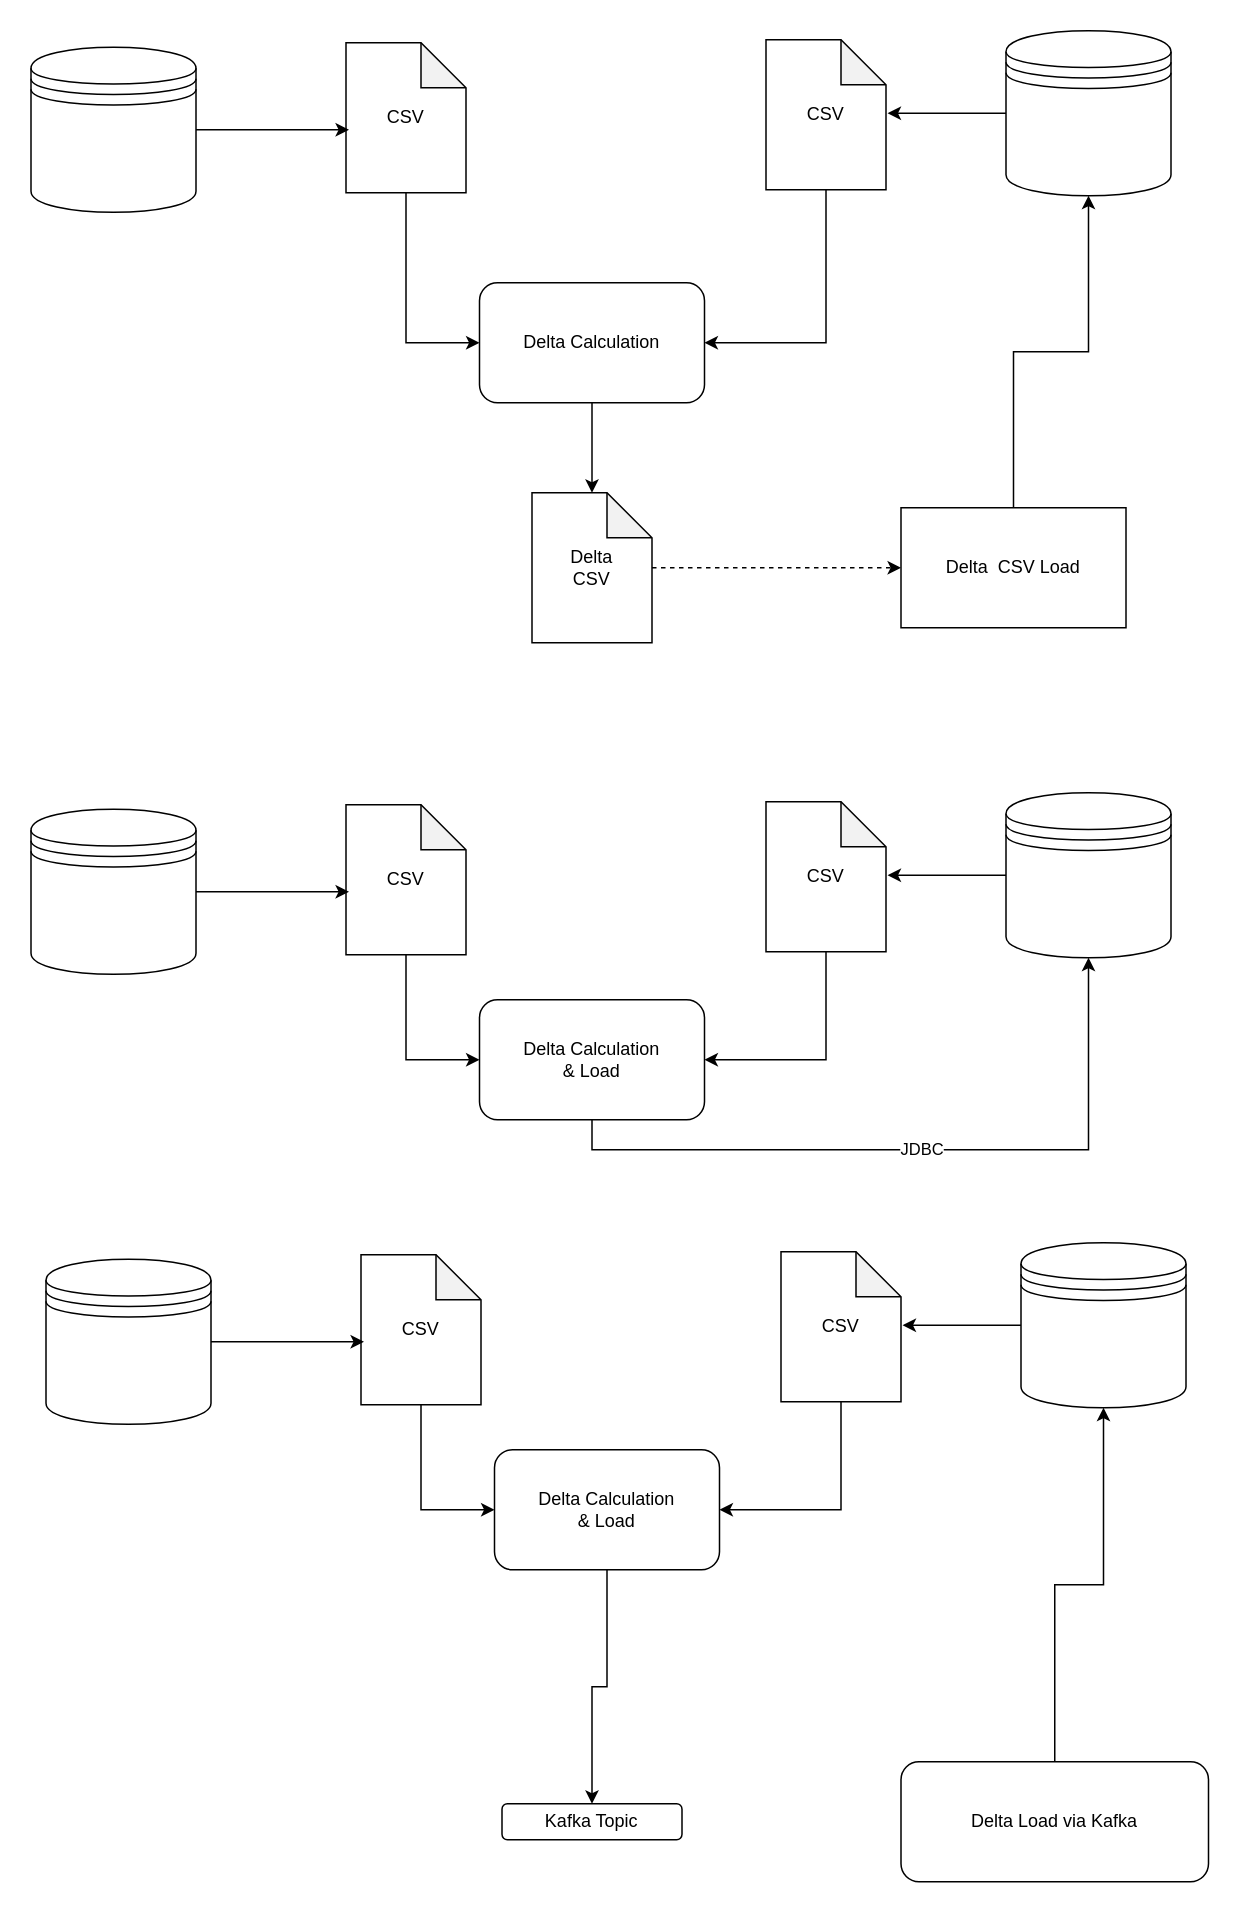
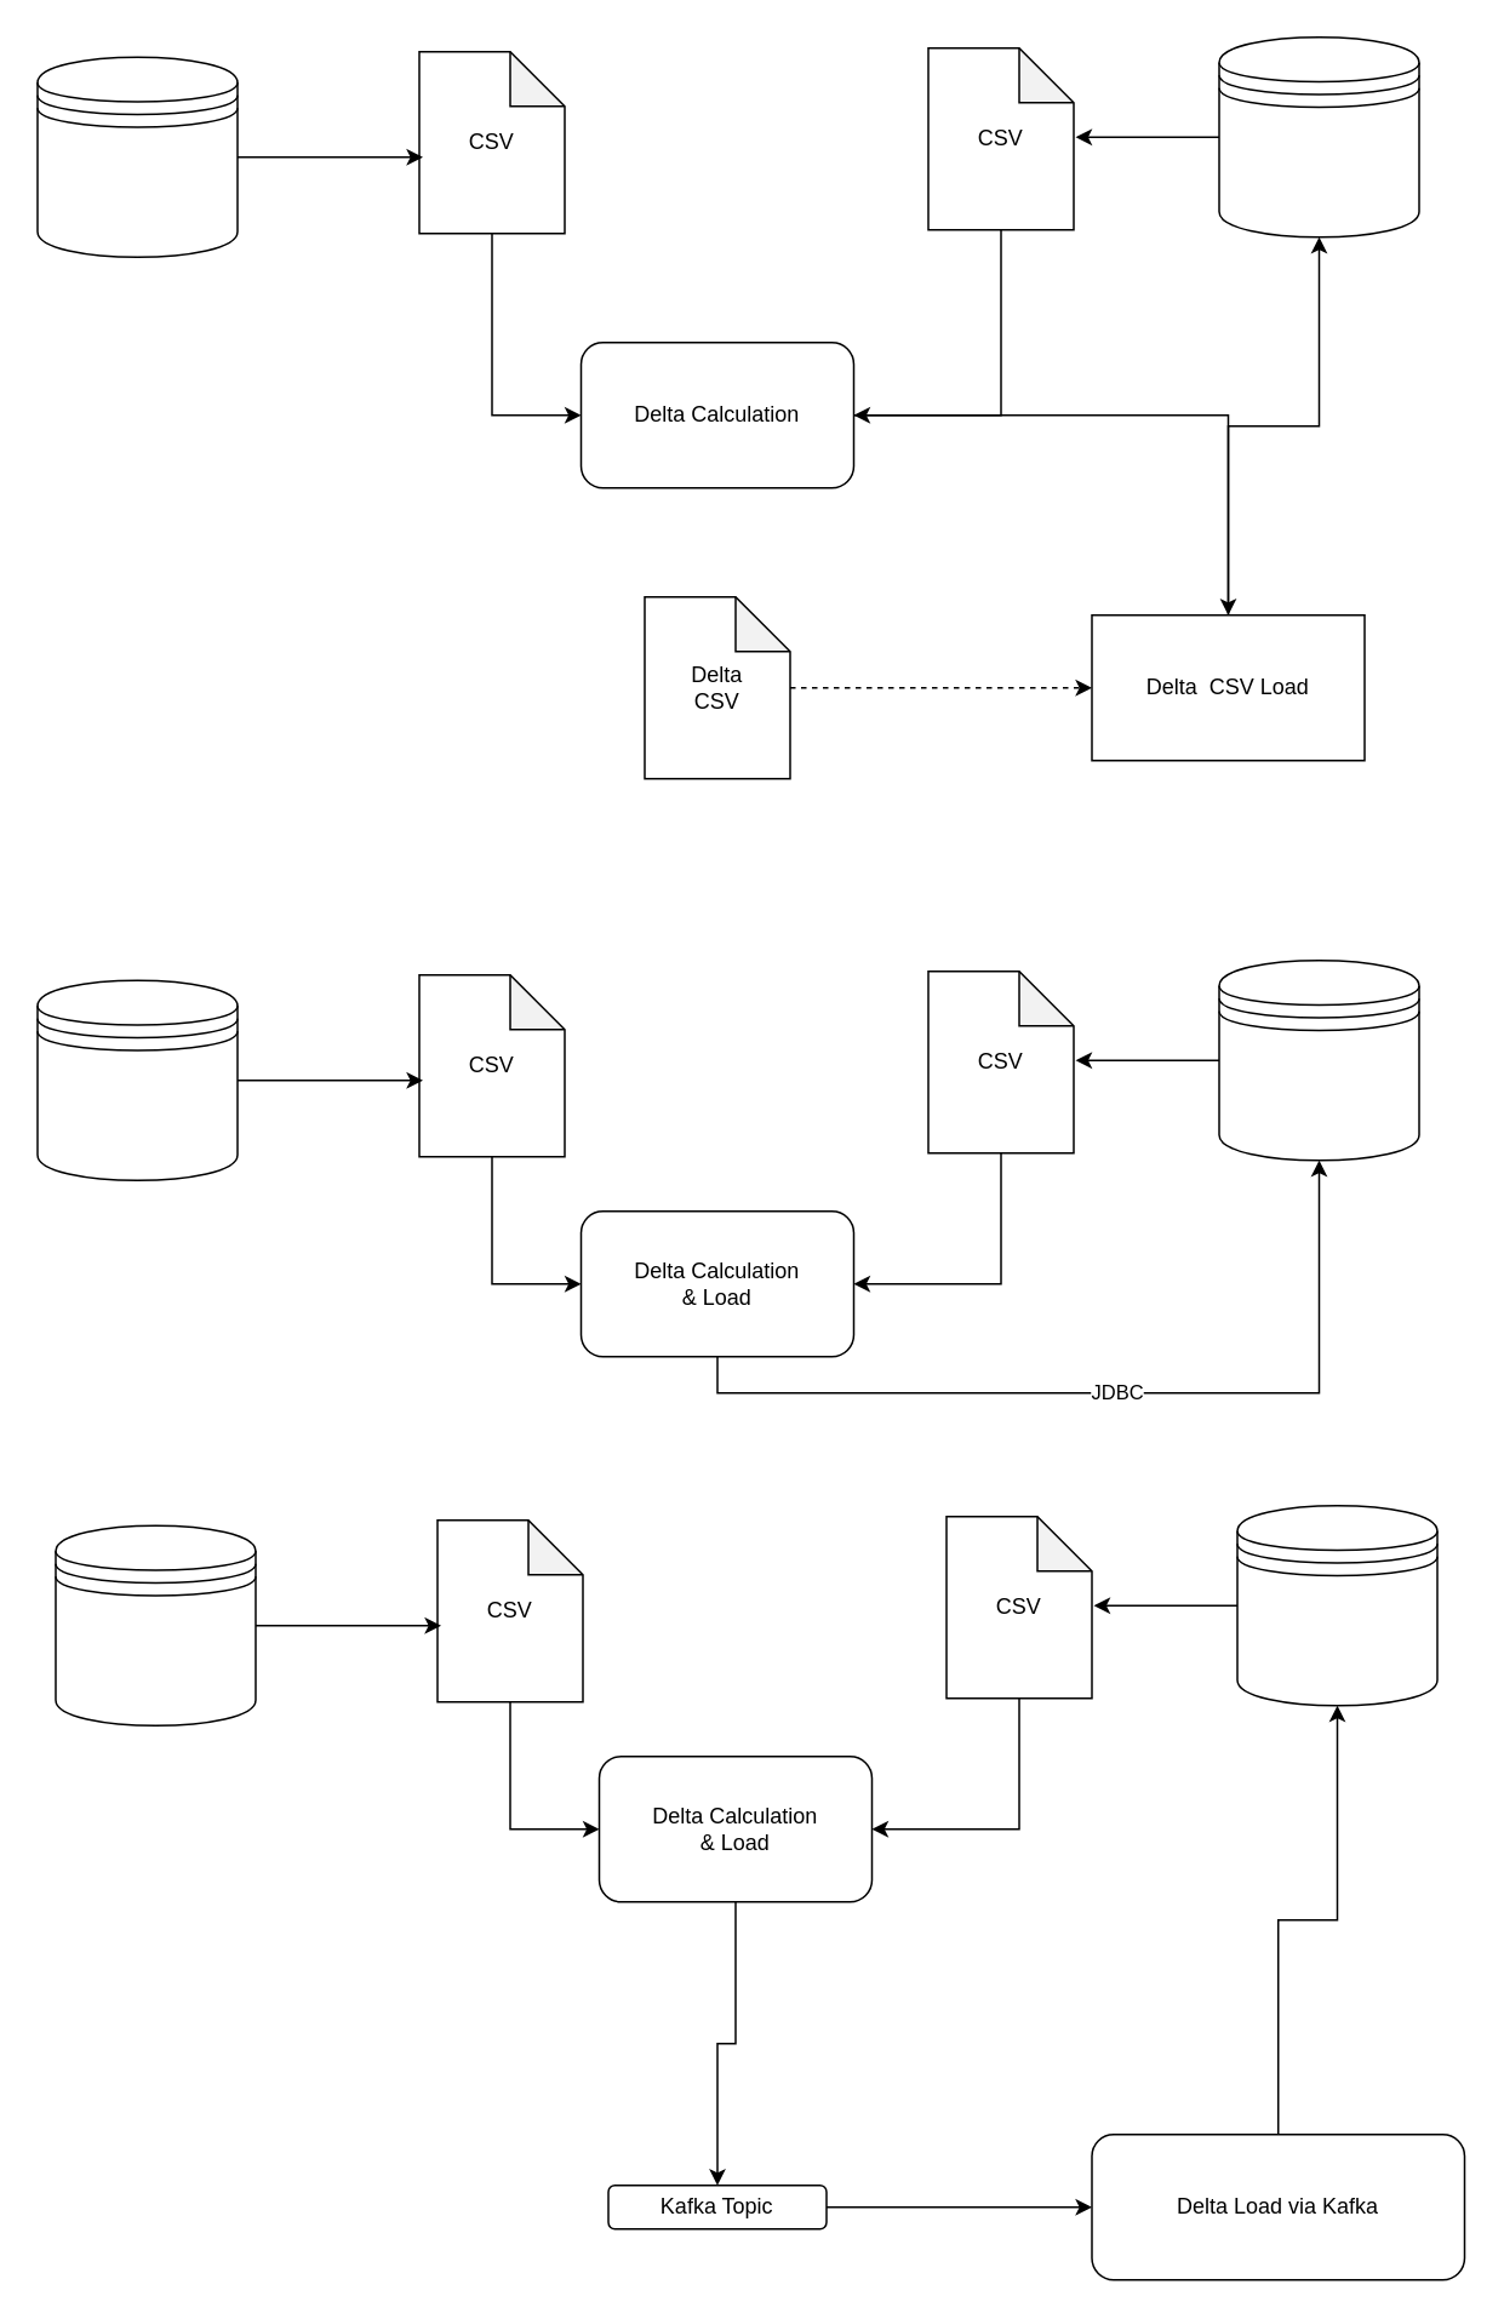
  <mxCell id="0" />
  <mxCell id="1" parent="0" />
  <mxCell id="2" style="edgeStyle=orthogonalEdgeStyle;rounded=0;orthogonalLoop=1;jettySize=auto;html=1;entryX=0;entryY=0.5;entryDx=0;entryDy=0;exitX=0.5;exitY=1;exitDx=0;exitDy=0;exitPerimeter=0;" edge="1" parent="1" source="3" target="13"><mxGeometry relative="1" as="geometry" /></mxCell>
  <mxCell id="3" value="CSV" style="shape=note;whiteSpace=wrap;html=1;backgroundOutline=1;darkOpacity=0.05;" vertex="1" parent="1"><mxGeometry x="230" y="28" width="80" height="100" as="geometry" /></mxCell>
  <mxCell id="4" style="edgeStyle=orthogonalEdgeStyle;rounded=0;orthogonalLoop=1;jettySize=auto;html=1;entryX=1;entryY=0.5;entryDx=0;entryDy=0;exitX=0.5;exitY=1;exitDx=0;exitDy=0;exitPerimeter=0;" edge="1" parent="1" source="5" target="13"><mxGeometry relative="1" as="geometry" /></mxCell>
  <mxCell id="5" value="CSV" style="shape=note;whiteSpace=wrap;html=1;backgroundOutline=1;darkOpacity=0.05;" vertex="1" parent="1"><mxGeometry x="510" y="26" width="80" height="100" as="geometry" /></mxCell>
  <mxCell id="6" style="edgeStyle=orthogonalEdgeStyle;rounded=0;orthogonalLoop=1;jettySize=auto;html=1;dashed=1;" edge="1" parent="1" source="7" target="15"><mxGeometry relative="1" as="geometry" /></mxCell>
  <mxCell id="7" value="Delta&lt;br&gt;CSV" style="shape=note;whiteSpace=wrap;html=1;backgroundOutline=1;darkOpacity=0.05;" vertex="1" parent="1"><mxGeometry x="354" y="328" width="80" height="100" as="geometry" /></mxCell>
  <mxCell id="8" style="edgeStyle=orthogonalEdgeStyle;rounded=0;orthogonalLoop=1;jettySize=auto;html=1;entryX=0.025;entryY=0.58;entryDx=0;entryDy=0;entryPerimeter=0;" edge="1" parent="1" source="9" target="3"><mxGeometry relative="1" as="geometry" /></mxCell>
  <mxCell id="9" value="" style="shape=datastore;whiteSpace=wrap;html=1;" vertex="1" parent="1"><mxGeometry x="20" y="31" width="110" height="110" as="geometry" /></mxCell>
  <mxCell id="10" style="edgeStyle=orthogonalEdgeStyle;rounded=0;orthogonalLoop=1;jettySize=auto;html=1;entryX=1.013;entryY=0.49;entryDx=0;entryDy=0;entryPerimeter=0;" edge="1" parent="1" source="11" target="5"><mxGeometry relative="1" as="geometry" /></mxCell>
  <mxCell id="11" value="" style="shape=datastore;whiteSpace=wrap;html=1;" vertex="1" parent="1"><mxGeometry x="670" y="20" width="110" height="110" as="geometry" /></mxCell>
- <mxCell id="12" style="edgeStyle=orthogonalEdgeStyle;rounded=0;orthogonalLoop=1;jettySize=auto;html=1;" edge="1" parent="1" source="13" target="7"><mxGeometry relative="1" as="geometry" /></mxCell>
+ <mxCell id="12" style="edgeStyle=orthogonalEdgeStyle;rounded=0;orthogonalLoop=1;jettySize=auto;html=1;" edge="1" parent="1" source="13" target="15"><mxGeometry relative="1" as="geometry" /></mxCell>
  <mxCell id="13" value="Delta Calculation" style="rounded=1;whiteSpace=wrap;html=1;" vertex="1" parent="1"><mxGeometry x="319" y="188" width="150" height="80" as="geometry" /></mxCell>
  <mxCell id="14" style="edgeStyle=orthogonalEdgeStyle;rounded=0;orthogonalLoop=1;jettySize=auto;html=1;entryX=0.5;entryY=1;entryDx=0;entryDy=0;" edge="1" parent="1" source="15" target="11"><mxGeometry relative="1" as="geometry" /></mxCell>
  <mxCell id="15" value="Delta&amp;nbsp; CSV Load" style="whiteSpace=wrap;html=1;rounded=0;" vertex="1" parent="1"><mxGeometry x="600" y="338" width="150" height="80" as="geometry" /></mxCell>
  <mxCell id="16" style="edgeStyle=orthogonalEdgeStyle;rounded=0;orthogonalLoop=1;jettySize=auto;html=1;entryX=0;entryY=0.5;entryDx=0;entryDy=0;exitX=0.5;exitY=1;exitDx=0;exitDy=0;exitPerimeter=0;" edge="1" parent="1" source="17" target="25"><mxGeometry relative="1" as="geometry" /></mxCell>
  <mxCell id="17" value="CSV" style="shape=note;whiteSpace=wrap;html=1;backgroundOutline=1;darkOpacity=0.05;" vertex="1" parent="1"><mxGeometry x="230" y="536" width="80" height="100" as="geometry" /></mxCell>
  <mxCell id="18" style="edgeStyle=orthogonalEdgeStyle;rounded=0;orthogonalLoop=1;jettySize=auto;html=1;entryX=1;entryY=0.5;entryDx=0;entryDy=0;exitX=0.5;exitY=1;exitDx=0;exitDy=0;exitPerimeter=0;" edge="1" parent="1" source="19" target="25"><mxGeometry relative="1" as="geometry" /></mxCell>
  <mxCell id="19" value="CSV" style="shape=note;whiteSpace=wrap;html=1;backgroundOutline=1;darkOpacity=0.05;" vertex="1" parent="1"><mxGeometry x="510" y="534" width="80" height="100" as="geometry" /></mxCell>
  <mxCell id="20" style="edgeStyle=orthogonalEdgeStyle;rounded=0;orthogonalLoop=1;jettySize=auto;html=1;entryX=0.025;entryY=0.58;entryDx=0;entryDy=0;entryPerimeter=0;" edge="1" parent="1" source="21" target="17"><mxGeometry relative="1" as="geometry" /></mxCell>
  <mxCell id="21" value="" style="shape=datastore;whiteSpace=wrap;html=1;" vertex="1" parent="1"><mxGeometry x="20" y="539" width="110" height="110" as="geometry" /></mxCell>
  <mxCell id="22" style="edgeStyle=orthogonalEdgeStyle;rounded=0;orthogonalLoop=1;jettySize=auto;html=1;entryX=1.013;entryY=0.49;entryDx=0;entryDy=0;entryPerimeter=0;" edge="1" parent="1" source="23" target="19"><mxGeometry relative="1" as="geometry" /></mxCell>
  <mxCell id="23" value="" style="shape=datastore;whiteSpace=wrap;html=1;" vertex="1" parent="1"><mxGeometry x="670" y="528" width="110" height="110" as="geometry" /></mxCell>
  <mxCell id="24" value="JDBC" style="edgeStyle=orthogonalEdgeStyle;rounded=0;orthogonalLoop=1;jettySize=auto;html=1;exitX=0.5;exitY=1;exitDx=0;exitDy=0;" edge="1" parent="1" source="25" target="23"><mxGeometry relative="1" as="geometry"><mxPoint x="394" y="836" as="targetPoint" /></mxGeometry></mxCell>
  <mxCell id="25" value="Delta Calculation&lt;br&gt;&amp;amp; Load" style="rounded=1;whiteSpace=wrap;html=1;" vertex="1" parent="1"><mxGeometry x="319" y="666" width="150" height="80" as="geometry" /></mxCell>
  <mxCell id="26" style="edgeStyle=orthogonalEdgeStyle;rounded=0;orthogonalLoop=1;jettySize=auto;html=1;entryX=0;entryY=0.5;entryDx=0;entryDy=0;exitX=0.5;exitY=1;exitDx=0;exitDy=0;exitPerimeter=0;" edge="1" parent="1" source="27" target="35"><mxGeometry relative="1" as="geometry" /></mxCell>
  <mxCell id="27" value="CSV" style="shape=note;whiteSpace=wrap;html=1;backgroundOutline=1;darkOpacity=0.05;" vertex="1" parent="1"><mxGeometry x="240" y="836" width="80" height="100" as="geometry" /></mxCell>
  <mxCell id="28" style="edgeStyle=orthogonalEdgeStyle;rounded=0;orthogonalLoop=1;jettySize=auto;html=1;entryX=1;entryY=0.5;entryDx=0;entryDy=0;exitX=0.5;exitY=1;exitDx=0;exitDy=0;exitPerimeter=0;" edge="1" parent="1" source="29" target="35"><mxGeometry relative="1" as="geometry" /></mxCell>
  <mxCell id="29" value="CSV" style="shape=note;whiteSpace=wrap;html=1;backgroundOutline=1;darkOpacity=0.05;" vertex="1" parent="1"><mxGeometry x="520" y="834" width="80" height="100" as="geometry" /></mxCell>
  <mxCell id="30" style="edgeStyle=orthogonalEdgeStyle;rounded=0;orthogonalLoop=1;jettySize=auto;html=1;entryX=0.025;entryY=0.58;entryDx=0;entryDy=0;entryPerimeter=0;" edge="1" parent="1" source="31" target="27"><mxGeometry relative="1" as="geometry" /></mxCell>
  <mxCell id="31" value="" style="shape=datastore;whiteSpace=wrap;html=1;" vertex="1" parent="1"><mxGeometry x="30" y="839" width="110" height="110" as="geometry" /></mxCell>
  <mxCell id="32" style="edgeStyle=orthogonalEdgeStyle;rounded=0;orthogonalLoop=1;jettySize=auto;html=1;entryX=1.013;entryY=0.49;entryDx=0;entryDy=0;entryPerimeter=0;" edge="1" parent="1" source="33" target="29"><mxGeometry relative="1" as="geometry" /></mxCell>
  <mxCell id="33" value="" style="shape=datastore;whiteSpace=wrap;html=1;" vertex="1" parent="1"><mxGeometry x="680" y="828" width="110" height="110" as="geometry" /></mxCell>
  <mxCell id="34" style="edgeStyle=orthogonalEdgeStyle;rounded=0;orthogonalLoop=1;jettySize=auto;html=1;entryX=0.5;entryY=0;entryDx=0;entryDy=0;" edge="1" parent="1" source="35" target="39"><mxGeometry relative="1" as="geometry" /></mxCell>
  <mxCell id="35" value="Delta Calculation&lt;br&gt;&amp;amp; Load" style="rounded=1;whiteSpace=wrap;html=1;" vertex="1" parent="1"><mxGeometry x="329" y="966" width="150" height="80" as="geometry" /></mxCell>
+ <mxCell id="36" style="edgeStyle=orthogonalEdgeStyle;rounded=0;orthogonalLoop=1;jettySize=auto;html=1;exitX=1;exitY=0.5;exitDx=0;exitDy=0;" edge="1" parent="1" target="38" source="39"><mxGeometry relative="1" as="geometry"><mxPoint x="500" y="1208" as="sourcePoint" /></mxGeometry></mxCell>
  <mxCell id="37" style="edgeStyle=orthogonalEdgeStyle;rounded=0;orthogonalLoop=1;jettySize=auto;html=1;" edge="1" parent="1" source="38" target="33"><mxGeometry relative="1" as="geometry"><mxPoint x="725" y="966" as="targetPoint" /></mxGeometry></mxCell>
  <mxCell id="38" value="Delta Load via Kafka" style="rounded=1;whiteSpace=wrap;html=1;" vertex="1" parent="1"><mxGeometry x="600" y="1174" width="205" height="80" as="geometry" /></mxCell>
  <mxCell id="39" value="Kafka Topic" style="whiteSpace=wrap;html=1;rounded=1;" vertex="1" parent="1"><mxGeometry x="334" y="1202" width="120" height="24" as="geometry" /></mxCell>
